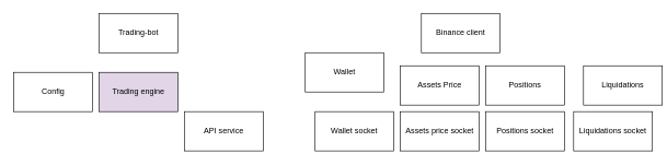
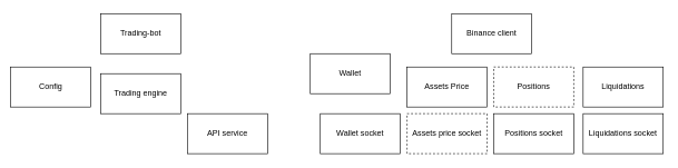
  <mxCell id="0" />
  <mxCell id="1" parent="0" />
  <mxCell id="2" value="Trading-bot" style="rounded=0;whiteSpace=wrap;html=1;" vertex="1" parent="1"><mxGeometry x="150" y="20" width="120" height="60" as="geometry" /></mxCell>
- <mxCell id="3" value="Binance client" style="rounded=0;whiteSpace=wrap;html=1;" vertex="1" parent="1"><mxGeometry x="641" y="20" width="120" height="60" as="geometry" /></mxCell>
+ <mxCell id="3" value="Binance client" style="rounded=0;whiteSpace=wrap;html=1;" vertex="1" parent="1"><mxGeometry x="676" y="20" width="120" height="60" as="geometry" /></mxCell>
  <mxCell id="4" value="Wallet socket" style="rounded=0;whiteSpace=wrap;html=1;" vertex="1" parent="1"><mxGeometry x="479" y="170" width="120" height="60" as="geometry" /></mxCell>
- <mxCell id="5" value="Assets price socket" style="rounded=0;whiteSpace=wrap;html=1;" vertex="1" parent="1"><mxGeometry x="609" y="170" width="120" height="60" as="geometry" /></mxCell>
+ <mxCell id="5" value="Assets price socket" style="rounded=0;whiteSpace=wrap;html=1;dashed=1;" vertex="1" parent="1"><mxGeometry x="609" y="170" width="120" height="60" as="geometry" /></mxCell>
  <mxCell id="6" value="Liquidations socket" style="rounded=0;whiteSpace=wrap;html=1;" vertex="1" parent="1"><mxGeometry x="873" y="170" width="120" height="60" as="geometry" /></mxCell>
  <mxCell id="7" value="Wallet" style="rounded=0;whiteSpace=wrap;html=1;" vertex="1" parent="1"><mxGeometry x="464" y="80" width="120" height="60" as="geometry" /></mxCell>
  <mxCell id="8" value="Assets Price" style="rounded=0;whiteSpace=wrap;html=1;" vertex="1" parent="1"><mxGeometry x="609" y="100" width="120" height="60" as="geometry" /></mxCell>
- <mxCell id="9" value="Positions" style="rounded=0;whiteSpace=wrap;html=1;" vertex="1" parent="1"><mxGeometry x="739" y="100" width="120" height="60" as="geometry" /></mxCell>
- <mxCell id="10" value="Config" style="rounded=0;whiteSpace=wrap;html=1;" vertex="1" parent="1"><mxGeometry x="20" y="110" width="120" height="60" as="geometry" /></mxCell>
- <mxCell id="11" value="Trading engine" style="rounded=0;whiteSpace=wrap;html=1;fillColor=#e1d5e7;" vertex="1" parent="1"><mxGeometry x="150" y="110" width="120" height="60" as="geometry" /></mxCell>
+ <mxCell id="9" value="Positions" style="rounded=0;whiteSpace=wrap;html=1;dashed=1;" vertex="1" parent="1"><mxGeometry x="739" y="100" width="120" height="60" as="geometry" /></mxCell>
+ <mxCell id="10" value="Config" style="rounded=0;whiteSpace=wrap;html=1;" vertex="1" parent="1"><mxGeometry x="15" y="100" width="120" height="60" as="geometry" /></mxCell>
+ <mxCell id="11" value="Trading engine" style="rounded=0;whiteSpace=wrap;html=1;" vertex="1" parent="1"><mxGeometry x="150" y="110" width="120" height="60" as="geometry" /></mxCell>
  <mxCell id="12" value="API service" style="rounded=0;whiteSpace=wrap;html=1;" vertex="1" parent="1"><mxGeometry x="280" y="170" width="120" height="60" as="geometry" /></mxCell>
  <mxCell id="13" value="Positions socket" style="rounded=0;whiteSpace=wrap;html=1;" vertex="1" parent="1"><mxGeometry x="739" y="170" width="120" height="60" as="geometry" /></mxCell>
- <mxCell id="14" value="Liquidations" style="rounded=0;whiteSpace=wrap;html=1;" vertex="1" parent="1"><mxGeometry x="888" y="100" width="120" height="60" as="geometry" /></mxCell>
+ <mxCell id="14" value="Liquidations" style="rounded=0;whiteSpace=wrap;html=1;" vertex="1" parent="1"><mxGeometry x="873" y="100" width="120" height="60" as="geometry" /></mxCell>
